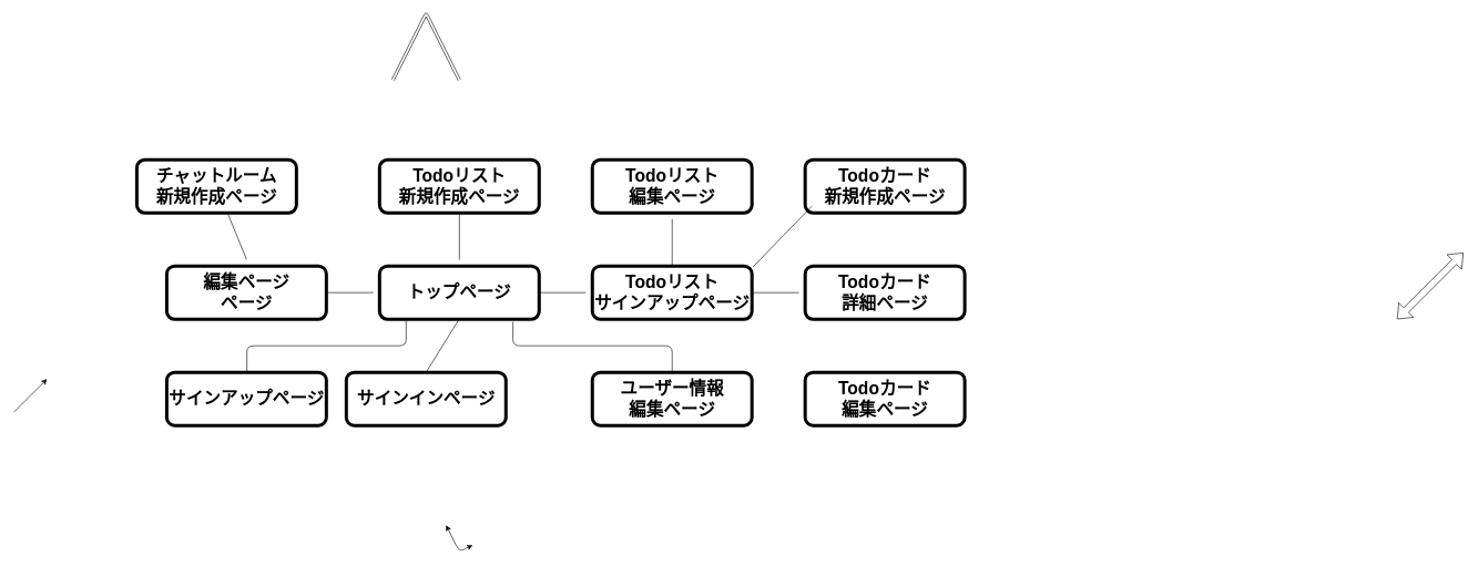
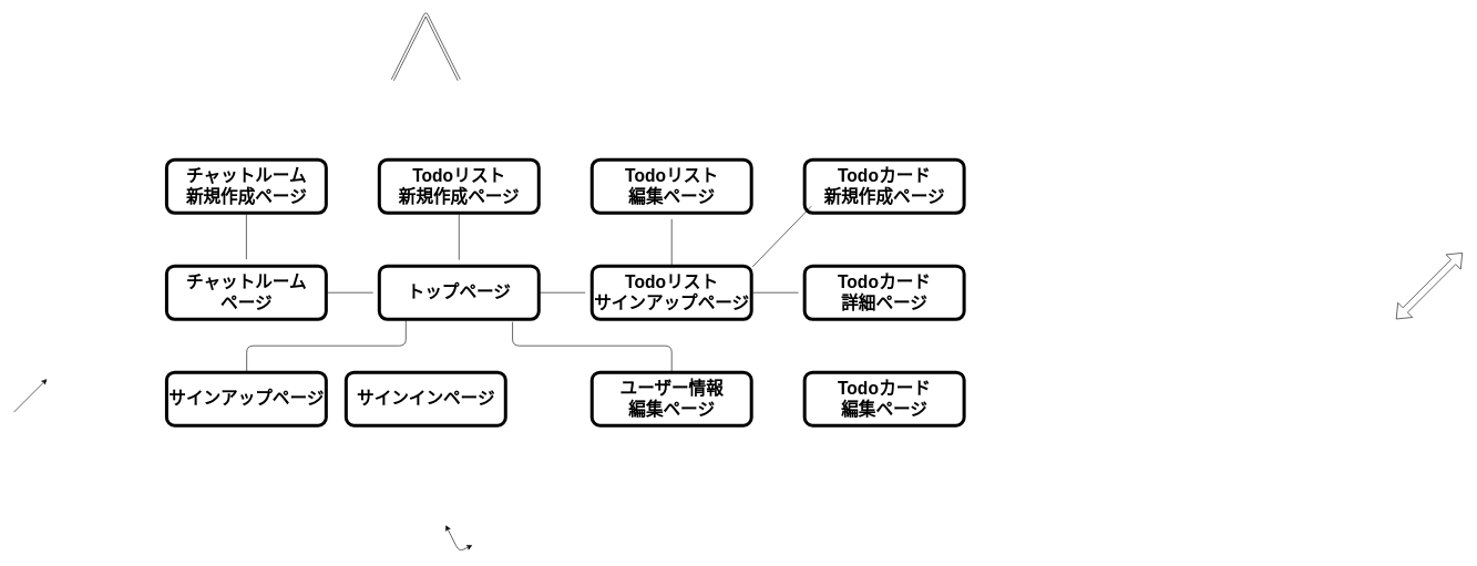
  <mxCell id="0" />
  <mxCell id="1" parent="0" />
  <mxCell id="2" value="サインインページ" style="rounded=1;whiteSpace=wrap;html=1;fillColor=#FFFFFF;strokeColor=#000000;strokeWidth=5;perimeterSpacing=2;fontColor=#000000;fontSize=26;fontStyle=1" vertex="1" parent="1"><mxGeometry x="520" y="560" width="240" height="80" as="geometry" /></mxCell>
  <mxCell id="3" value="トップページ" style="rounded=1;whiteSpace=wrap;html=1;fillColor=#FFFFFF;strokeColor=#000000;strokeWidth=5;perimeterSpacing=2;fontColor=#000000;fontSize=26;fontStyle=1" vertex="1" parent="1"><mxGeometry x="570" y="400" width="240" height="80" as="geometry" /></mxCell>
  <mxCell id="4" value="サインアップページ" style="rounded=1;whiteSpace=wrap;html=1;fillColor=#FFFFFF;strokeColor=#000000;strokeWidth=5;perimeterSpacing=2;fontColor=#000000;fontSize=26;fontStyle=1" vertex="1" parent="1"><mxGeometry x="250" y="560" width="240" height="80" as="geometry" /></mxCell>
  <mxCell id="5" value="Todoリスト&lt;br&gt;新規作成ページ" style="rounded=1;whiteSpace=wrap;html=1;fillColor=#FFFFFF;strokeColor=#000000;strokeWidth=5;perimeterSpacing=2;fontColor=#000000;fontSize=26;fontStyle=1" vertex="1" parent="1"><mxGeometry x="570" y="240" width="240" height="80" as="geometry" /></mxCell>
  <mxCell id="6" value="Todoリスト&lt;br&gt;サインアップページ" style="rounded=1;whiteSpace=wrap;html=1;fillColor=#FFFFFF;strokeColor=#000000;strokeWidth=5;perimeterSpacing=2;fontColor=#000000;fontSize=26;fontStyle=1" vertex="1" parent="1"><mxGeometry x="890" y="400" width="240" height="80" as="geometry" /></mxCell>
  <mxCell id="7" value="Todoリスト&lt;br&gt;編集ページ" style="rounded=1;whiteSpace=wrap;html=1;fillColor=#FFFFFF;strokeColor=#000000;strokeWidth=5;perimeterSpacing=2;fontColor=#000000;fontSize=26;fontStyle=1" vertex="1" parent="1"><mxGeometry x="890" y="240" width="240" height="80" as="geometry" /></mxCell>
  <mxCell id="8" value="Todoカード&lt;br&gt;新規作成ページ" style="rounded=1;whiteSpace=wrap;html=1;fillColor=#FFFFFF;strokeColor=#000000;strokeWidth=5;perimeterSpacing=2;fontColor=#000000;fontSize=26;fontStyle=1" vertex="1" parent="1"><mxGeometry x="1210" y="240" width="240" height="80" as="geometry" /></mxCell>
  <mxCell id="9" value="Todoカード&lt;br&gt;詳細ページ" style="rounded=1;whiteSpace=wrap;html=1;fillColor=#FFFFFF;strokeColor=#000000;strokeWidth=5;perimeterSpacing=2;fontColor=#000000;fontSize=26;fontStyle=1" vertex="1" parent="1"><mxGeometry x="1210" y="400" width="240" height="80" as="geometry" /></mxCell>
  <mxCell id="10" value="ユーザー情報&lt;br&gt;編集ページ" style="rounded=1;whiteSpace=wrap;html=1;fillColor=#FFFFFF;strokeColor=#000000;strokeWidth=5;perimeterSpacing=2;fontColor=#000000;fontSize=26;fontStyle=1" vertex="1" parent="1"><mxGeometry x="890" y="560" width="240" height="80" as="geometry" /></mxCell>
- <mxCell id="11" value="チャットルーム&lt;br&gt;新規作成ページ" style="rounded=1;whiteSpace=wrap;html=1;fillColor=#FFFFFF;strokeColor=#000000;strokeWidth=5;perimeterSpacing=2;fontColor=#000000;fontSize=26;fontStyle=1" vertex="1" parent="1"><mxGeometry x="205" y="240" width="240" height="80" as="geometry" /></mxCell>
- <mxCell id="12" value="編集ページ&lt;br&gt;ページ" style="rounded=1;whiteSpace=wrap;html=1;fillColor=#FFFFFF;strokeColor=#000000;strokeWidth=5;perimeterSpacing=2;fontColor=#000000;fontSize=26;fontStyle=1" vertex="1" parent="1"><mxGeometry x="250" y="400" width="240" height="80" as="geometry" /></mxCell>
+ <mxCell id="11" value="チャットルーム&lt;br&gt;新規作成ページ" style="rounded=1;whiteSpace=wrap;html=1;fillColor=#FFFFFF;strokeColor=#000000;strokeWidth=5;perimeterSpacing=2;fontColor=#000000;fontSize=26;fontStyle=1" vertex="1" parent="1"><mxGeometry x="250" y="240" width="240" height="80" as="geometry" /></mxCell>
+ <mxCell id="12" value="チャットルーム&lt;br&gt;ページ" style="rounded=1;whiteSpace=wrap;html=1;fillColor=#FFFFFF;strokeColor=#000000;strokeWidth=5;perimeterSpacing=2;fontColor=#000000;fontSize=26;fontStyle=1" vertex="1" parent="1"><mxGeometry x="250" y="400" width="240" height="80" as="geometry" /></mxCell>
  <mxCell id="13" value="Todoカード&lt;br&gt;編集ページ" style="rounded=1;whiteSpace=wrap;html=1;fillColor=#FFFFFF;strokeColor=#000000;strokeWidth=5;perimeterSpacing=2;fontColor=#000000;fontSize=26;fontStyle=1" vertex="1" parent="1"><mxGeometry x="1210" y="560" width="240" height="80" as="geometry" /></mxCell>
  <mxCell id="14" value="" style="shape=link;html=1;labelBorderColor=default;fontSize=38;fontColor=default;labelBackgroundColor=default;" edge="1" parent="1"><mxGeometry width="100" relative="1" as="geometry"><mxPoint x="590" y="120" as="sourcePoint" /><mxPoint x="690" y="120" as="targetPoint" /><Array as="points"><mxPoint x="640" y="20" /></Array></mxGeometry></mxCell>
  <mxCell id="15" value="" style="endArrow=classic;startArrow=classic;html=1;labelBackgroundColor=default;labelBorderColor=default;fontSize=38;fontColor=default;" edge="1" parent="1"><mxGeometry width="50" height="50" relative="1" as="geometry"><mxPoint x="670" y="790" as="sourcePoint" /><mxPoint x="710" y="820" as="targetPoint" /><Array as="points"><mxPoint x="690" y="830" /></Array></mxGeometry></mxCell>
  <mxCell id="16" value="" style="endArrow=classic;html=1;labelBackgroundColor=default;labelBorderColor=default;fontSize=38;fontColor=default;" edge="1" parent="1"><mxGeometry width="50" height="50" relative="1" as="geometry"><mxPoint x="20" y="620" as="sourcePoint" /><mxPoint x="70" y="570" as="targetPoint" /></mxGeometry></mxCell>
  <mxCell id="17" value="" style="shape=flexArrow;endArrow=classic;startArrow=classic;html=1;labelBackgroundColor=default;labelBorderColor=default;fontSize=38;fontColor=default;" edge="1" parent="1"><mxGeometry width="100" height="100" relative="1" as="geometry"><mxPoint x="2100" y="480" as="sourcePoint" /><mxPoint x="2200" y="380" as="targetPoint" /></mxGeometry></mxCell>
  <mxCell id="18" value="" style="endArrow=none;html=1;labelBackgroundColor=default;labelBorderColor=default;fontSize=38;fontColor=default;edgeStyle=orthogonalEdgeStyle;exitX=0.502;exitY=0.014;exitDx=0;exitDy=0;exitPerimeter=0;" edge="1" parent="1" source="4" target="3"><mxGeometry width="50" height="50" relative="1" as="geometry"><mxPoint x="370" y="540" as="sourcePoint" /><mxPoint x="610" y="490" as="targetPoint" /><Array as="points"><mxPoint x="370" y="520" /><mxPoint x="610" y="520" /></Array></mxGeometry></mxCell>
  <mxCell id="19" value="" style="endArrow=none;html=1;labelBackgroundColor=#000000;labelBorderColor=default;fontSize=38;fontColor=default;exitX=0.83;exitY=1.024;exitDx=0;exitDy=0;exitPerimeter=0;edgeStyle=orthogonalEdgeStyle;" edge="1" parent="1" source="3" target="10"><mxGeometry width="50" height="50" relative="1" as="geometry"><mxPoint x="830" y="520" as="sourcePoint" /><mxPoint x="980" y="520" as="targetPoint" /><Array as="points"><mxPoint x="770" y="520" /><mxPoint x="1010" y="520" /></Array></mxGeometry></mxCell>
- <mxCell id="20" value="" style="endArrow=none;html=1;labelBackgroundColor=#000000;labelBorderColor=default;fontSize=38;fontColor=default;entryX=0.5;entryY=0.968;entryDx=0;entryDy=0;entryPerimeter=0;exitX=0.5;exitY=0.024;exitDx=0;exitDy=0;exitPerimeter=0;" edge="1" parent="1" source="2" target="3"><mxGeometry width="50" height="50" relative="1" as="geometry"><mxPoint x="680" y="550" as="sourcePoint" /><mxPoint x="730" y="500" as="targetPoint" /></mxGeometry></mxCell>
  <mxCell id="21" value="" style="endArrow=none;html=1;labelBackgroundColor=#000000;labelBorderColor=default;fontSize=38;fontColor=default;" edge="1" parent="1"><mxGeometry width="50" height="50" relative="1" as="geometry"><mxPoint x="810" y="440" as="sourcePoint" /><mxPoint x="880" y="440" as="targetPoint" /></mxGeometry></mxCell>
  <mxCell id="22" value="" style="endArrow=none;html=1;labelBackgroundColor=#000000;labelBorderColor=default;fontSize=38;fontColor=default;" edge="1" parent="1" source="6"><mxGeometry width="50" height="50" relative="1" as="geometry"><mxPoint x="1010" y="379.289" as="sourcePoint" /><mxPoint x="1010" y="329.289" as="targetPoint" /></mxGeometry></mxCell>
  <mxCell id="23" value="" style="endArrow=none;html=1;labelBackgroundColor=#000000;labelBorderColor=default;fontSize=38;fontColor=default;" edge="1" parent="1" source="5"><mxGeometry width="50" height="50" relative="1" as="geometry"><mxPoint x="690" y="370" as="sourcePoint" /><mxPoint x="690" y="390.711" as="targetPoint" /></mxGeometry></mxCell>
  <mxCell id="24" value="" style="endArrow=none;html=1;labelBackgroundColor=#000000;labelBorderColor=default;fontSize=38;fontColor=default;" edge="1" parent="1" source="12"><mxGeometry width="50" height="50" relative="1" as="geometry"><mxPoint x="490" y="490" as="sourcePoint" /><mxPoint x="560.711" y="440" as="targetPoint" /></mxGeometry></mxCell>
  <mxCell id="25" value="" style="endArrow=none;html=1;labelBackgroundColor=#000000;labelBorderColor=default;fontSize=38;fontColor=default;" edge="1" parent="1" target="11"><mxGeometry width="50" height="50" relative="1" as="geometry"><mxPoint x="370" y="390" as="sourcePoint" /><mxPoint x="410" y="340" as="targetPoint" /></mxGeometry></mxCell>
  <mxCell id="26" value="" style="endArrow=none;html=1;labelBackgroundColor=#000000;labelBorderColor=default;fontSize=38;fontColor=default;" edge="1" parent="1" source="6"><mxGeometry width="50" height="50" relative="1" as="geometry"><mxPoint x="1130" y="490" as="sourcePoint" /><mxPoint x="1200.711" y="440" as="targetPoint" /></mxGeometry></mxCell>
  <mxCell id="27" value="" style="endArrow=none;html=1;labelBackgroundColor=#000000;labelBorderColor=default;fontSize=38;fontColor=default;exitX=0.999;exitY=0.036;exitDx=0;exitDy=0;exitPerimeter=0;" edge="1" parent="1" source="6"><mxGeometry width="50" height="50" relative="1" as="geometry"><mxPoint x="1150" y="380" as="sourcePoint" /><mxPoint x="1220" y="310" as="targetPoint" /></mxGeometry></mxCell>
